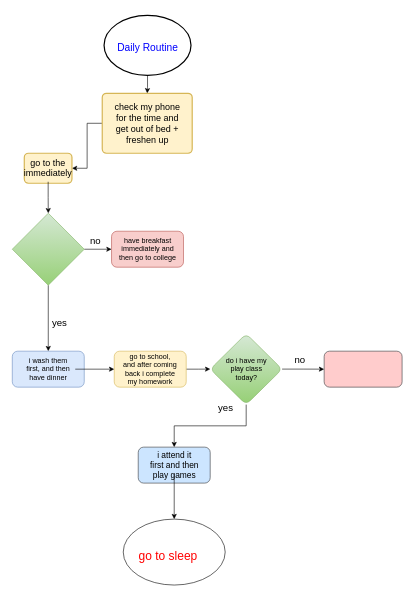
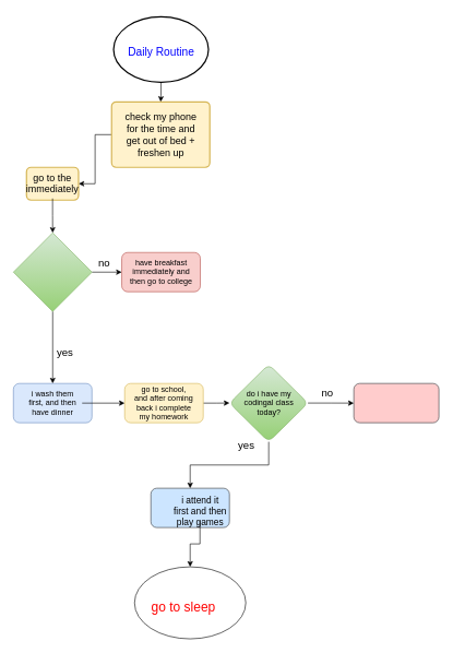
  <mxCell id="0" />
  <mxCell id="1" parent="0" />
  <mxCell id="2" value="" style="edgeStyle=orthogonalEdgeStyle;rounded=0;orthogonalLoop=1;jettySize=auto;html=1;" edge="1" parent="1" source="3" target="6"><mxGeometry relative="1" as="geometry" /></mxCell>
  <mxCell id="3" value="" style="strokeWidth=2;html=1;shape=mxgraph.flowchart.start_1;whiteSpace=wrap;" vertex="1" parent="1"><mxGeometry x="173" y="25" width="145" height="100" as="geometry" /></mxCell>
  <mxCell id="4" value="&lt;font style=&quot;font-size: 17px;&quot;&gt;Daily Routine&lt;/font&gt;" style="text;strokeColor=none;align=center;fillColor=none;html=1;verticalAlign=middle;whiteSpace=wrap;rounded=0;fontSize=25;fontColor=#0000FF;" vertex="1" parent="1"><mxGeometry x="145.5" y="20" width="200" height="110" as="geometry" /></mxCell>
  <mxCell id="5" value="" style="edgeStyle=orthogonalEdgeStyle;rounded=0;orthogonalLoop=1;jettySize=auto;html=1;" edge="1" parent="1" source="6" target="8"><mxGeometry relative="1" as="geometry" /></mxCell>
  <mxCell id="6" value="" style="rounded=1;whiteSpace=wrap;html=1;absoluteArcSize=1;arcSize=14;strokeWidth=2;fillColor=#fff2cc;strokeColor=#d6b656;" vertex="1" parent="1"><mxGeometry x="170" y="155" width="150" height="100" as="geometry" /></mxCell>
  <mxCell id="7" value="check my phone for the time and get out of bed + freshen up" style="text;strokeColor=none;align=center;fillColor=none;html=1;verticalAlign=middle;whiteSpace=wrap;rounded=0;fontSize=15;" vertex="1" parent="1"><mxGeometry x="181.25" y="177.5" width="128.5" height="55" as="geometry" /></mxCell>
  <mxCell id="8" value="" style="rounded=1;whiteSpace=wrap;html=1;absoluteArcSize=1;arcSize=14;strokeWidth=2;fillColor=#fff2cc;strokeColor=#d6b656;" vertex="1" parent="1"><mxGeometry x="40" y="255" width="79.5" height="50" as="geometry" /></mxCell>
  <mxCell id="9" value="" style="edgeStyle=orthogonalEdgeStyle;rounded=0;orthogonalLoop=1;jettySize=auto;html=1;" edge="1" parent="1" source="10" target="13"><mxGeometry relative="1" as="geometry" /></mxCell>
  <mxCell id="10" value="go to the immediately" style="text;strokeColor=none;align=center;fillColor=none;html=1;verticalAlign=middle;whiteSpace=wrap;rounded=0;fontSize=15;" vertex="1" parent="1"><mxGeometry x="30.25" y="255" width="99" height="47.5" as="geometry" /></mxCell>
  <mxCell id="11" value="" style="edgeStyle=orthogonalEdgeStyle;rounded=0;orthogonalLoop=1;jettySize=auto;html=1;" edge="1" parent="1" source="13" target="14"><mxGeometry relative="1" as="geometry" /></mxCell>
  <mxCell id="12" value="" style="edgeStyle=orthogonalEdgeStyle;rounded=0;orthogonalLoop=1;jettySize=auto;html=1;" edge="1" parent="1" source="13" target="16"><mxGeometry relative="1" as="geometry" /></mxCell>
  <mxCell id="13" value="" style="rhombus;whiteSpace=wrap;html=1;fillColor=#d5e8d4;strokeColor=#82b366;gradientColor=#97d077;" vertex="1" parent="1"><mxGeometry x="20" y="355" width="120" height="120" as="geometry" /></mxCell>
  <mxCell id="14" value="" style="rounded=1;whiteSpace=wrap;html=1;fillColor=#dae8fc;strokeColor=#6c8ebf;" vertex="1" parent="1"><mxGeometry x="20" y="585" width="120" height="60" as="geometry" /></mxCell>
  <mxCell id="15" value="&lt;font style=&quot;font-size: 16px;&quot;&gt;yes&lt;/font&gt;&lt;div&gt;&lt;br&gt;&lt;/div&gt;" style="text;strokeColor=none;align=center;fillColor=none;html=1;verticalAlign=middle;whiteSpace=wrap;rounded=0;" vertex="1" parent="1"><mxGeometry x="69.25" y="525" width="60" height="40" as="geometry" /></mxCell>
  <mxCell id="16" value="" style="rounded=1;whiteSpace=wrap;html=1;fillColor=#f8cecc;strokeColor=#b85450;" vertex="1" parent="1"><mxGeometry x="185.5" y="385" width="120" height="60" as="geometry" /></mxCell>
  <mxCell id="17" value="&lt;font style=&quot;font-size: 16px;&quot;&gt;no&lt;/font&gt;" style="text;strokeColor=none;align=center;fillColor=none;html=1;verticalAlign=middle;whiteSpace=wrap;rounded=0;" vertex="1" parent="1"><mxGeometry x="129.25" y="385" width="60" height="30" as="geometry" /></mxCell>
  <mxCell id="18" value="have breakfast immediately and then go to college" style="text;strokeColor=none;align=center;fillColor=none;html=1;verticalAlign=middle;whiteSpace=wrap;rounded=0;" vertex="1" parent="1"><mxGeometry x="195.5" y="400" width="100" height="30" as="geometry" /></mxCell>
  <mxCell id="19" value="" style="edgeStyle=orthogonalEdgeStyle;rounded=0;orthogonalLoop=1;jettySize=auto;html=1;" edge="1" parent="1" source="20" target="22"><mxGeometry relative="1" as="geometry" /></mxCell>
  <mxCell id="20" value="i wash them first, and then have dinner" style="text;strokeColor=none;align=center;fillColor=none;html=1;verticalAlign=middle;whiteSpace=wrap;rounded=0;" vertex="1" parent="1"><mxGeometry x="35" y="600" width="90" height="30" as="geometry" /></mxCell>
  <mxCell id="21" value="" style="edgeStyle=orthogonalEdgeStyle;rounded=0;orthogonalLoop=1;jettySize=auto;html=1;" edge="1" parent="1" source="22" target="26"><mxGeometry relative="1" as="geometry" /></mxCell>
  <mxCell id="22" value="" style="rounded=1;whiteSpace=wrap;html=1;fillColor=#fff2cc;strokeColor=#d6b656;" vertex="1" parent="1"><mxGeometry x="190" y="585" width="120" height="60" as="geometry" /></mxCell>
  <mxCell id="23" value="go to school, and after coming back i complete my homework" style="text;strokeColor=none;align=center;fillColor=none;html=1;verticalAlign=middle;whiteSpace=wrap;rounded=0;" vertex="1" parent="1"><mxGeometry x="204" y="560" width="92" height="110" as="geometry" /></mxCell>
  <mxCell id="24" value="" style="edgeStyle=orthogonalEdgeStyle;rounded=0;orthogonalLoop=1;jettySize=auto;html=1;" edge="1" parent="1" source="26" target="28"><mxGeometry relative="1" as="geometry" /></mxCell>
  <mxCell id="25" value="" style="edgeStyle=orthogonalEdgeStyle;rounded=0;orthogonalLoop=1;jettySize=auto;html=1;" edge="1" parent="1" source="26" target="32"><mxGeometry relative="1" as="geometry" /></mxCell>
  <mxCell id="26" value="" style="rhombus;whiteSpace=wrap;html=1;fillColor=#d5e8d4;strokeColor=#82b366;rounded=1;gradientColor=#97d077;" vertex="1" parent="1"><mxGeometry x="350" y="555.93" width="120" height="118.13" as="geometry" /></mxCell>
- <mxCell id="27" value="do i have my play class today?" style="text;strokeColor=none;align=center;fillColor=none;html=1;verticalAlign=middle;whiteSpace=wrap;rounded=0;" vertex="1" parent="1"><mxGeometry x="368.75" y="552.49" width="82.5" height="125.01" as="geometry" /></mxCell>
+ <mxCell id="27" value="do i have my codingal class today?" style="text;strokeColor=none;align=center;fillColor=none;html=1;verticalAlign=middle;whiteSpace=wrap;rounded=0;" vertex="1" parent="1"><mxGeometry x="368.75" y="552.49" width="82.5" height="125.01" as="geometry" /></mxCell>
  <mxCell id="28" value="" style="rounded=1;whiteSpace=wrap;html=1;fillColor=#cce5ff;strokeColor=#36393d;" vertex="1" parent="1"><mxGeometry x="230" y="745.005" width="120" height="60" as="geometry" /></mxCell>
  <mxCell id="29" value="yes" style="text;strokeColor=none;align=center;fillColor=none;html=1;verticalAlign=middle;whiteSpace=wrap;rounded=0;fontSize=16;" vertex="1" parent="1"><mxGeometry x="345.5" y="665" width="60" height="30" as="geometry" /></mxCell>
  <mxCell id="30" value="" style="edgeStyle=orthogonalEdgeStyle;rounded=0;orthogonalLoop=1;jettySize=auto;html=1;" edge="1" parent="1" source="31" target="34"><mxGeometry relative="1" as="geometry" /></mxCell>
- <mxCell id="31" value="&lt;font style=&quot;font-size: 14px;&quot;&gt;i attend it first and then play games&lt;/font&gt;" style="text;strokeColor=none;align=center;fillColor=none;html=1;verticalAlign=middle;whiteSpace=wrap;rounded=0;" vertex="1" parent="1"><mxGeometry x="247.5" y="760" width="85" height="30" as="geometry" /></mxCell>
+ <mxCell id="31" value="&lt;font style=&quot;font-size: 14px;&quot;&gt;i attend it first and then play games&lt;/font&gt;" style="text;strokeColor=none;align=center;fillColor=none;html=1;verticalAlign=middle;whiteSpace=wrap;rounded=0;" vertex="1" parent="1"><mxGeometry x="262.5" y="765" width="85" height="30" as="geometry" /></mxCell>
  <mxCell id="32" value="" style="rounded=1;whiteSpace=wrap;html=1;fillColor=#ffcccc;strokeColor=#36393d;" vertex="1" parent="1"><mxGeometry x="540" y="584.99" width="130" height="60" as="geometry" /></mxCell>
  <mxCell id="33" value="&lt;font style=&quot;font-size: 16px;&quot;&gt;no&lt;/font&gt;" style="text;strokeColor=none;align=center;fillColor=none;html=1;verticalAlign=middle;whiteSpace=wrap;rounded=0;" vertex="1" parent="1"><mxGeometry x="470" y="585" width="60" height="30" as="geometry" /></mxCell>
  <mxCell id="34" value="" style="ellipse;whiteSpace=wrap;html=1;" vertex="1" parent="1"><mxGeometry x="205" y="865" width="170" height="110" as="geometry" /></mxCell>
  <mxCell id="35" value="&lt;font style=&quot;font-size: 20px;&quot;&gt;go to sleep&lt;/font&gt;" style="text;strokeColor=none;align=center;fillColor=none;html=1;verticalAlign=middle;whiteSpace=wrap;rounded=0;fontColor=#FF0000;" vertex="1" parent="1"><mxGeometry x="215" y="885" width="130" height="80" as="geometry" /></mxCell>
